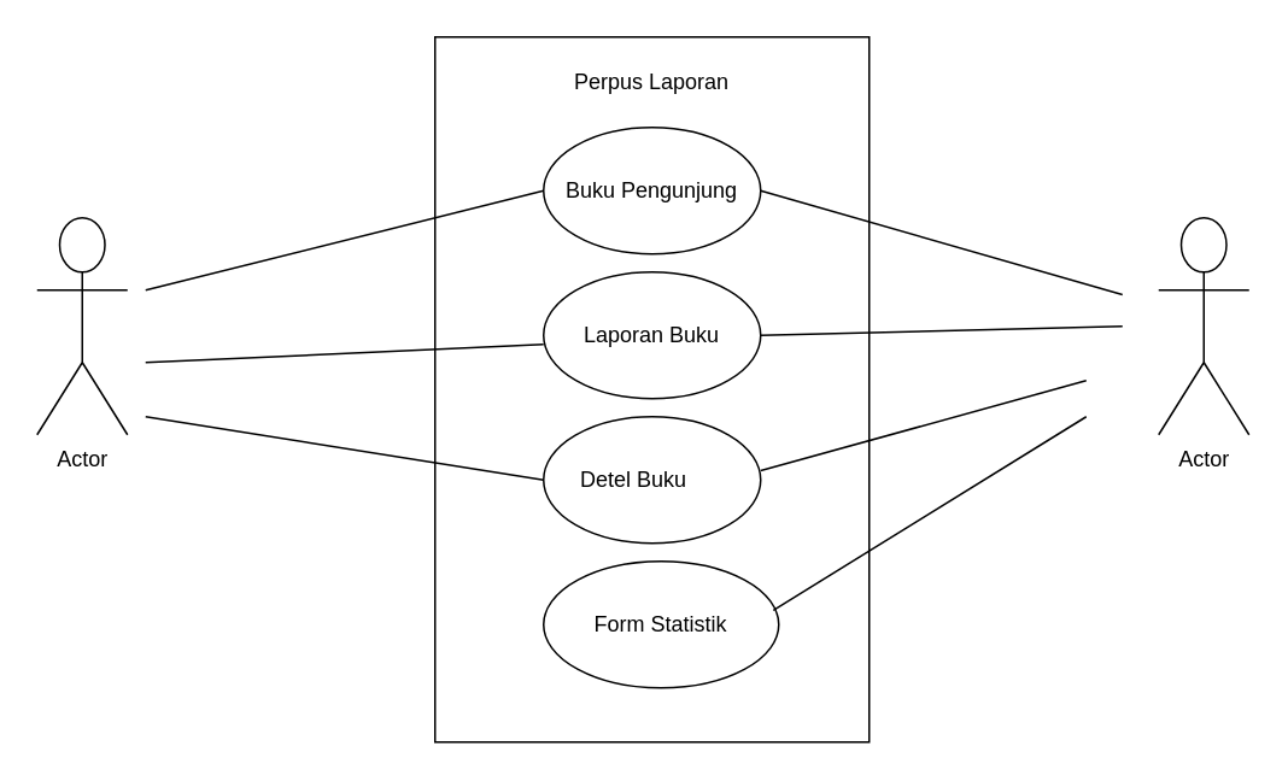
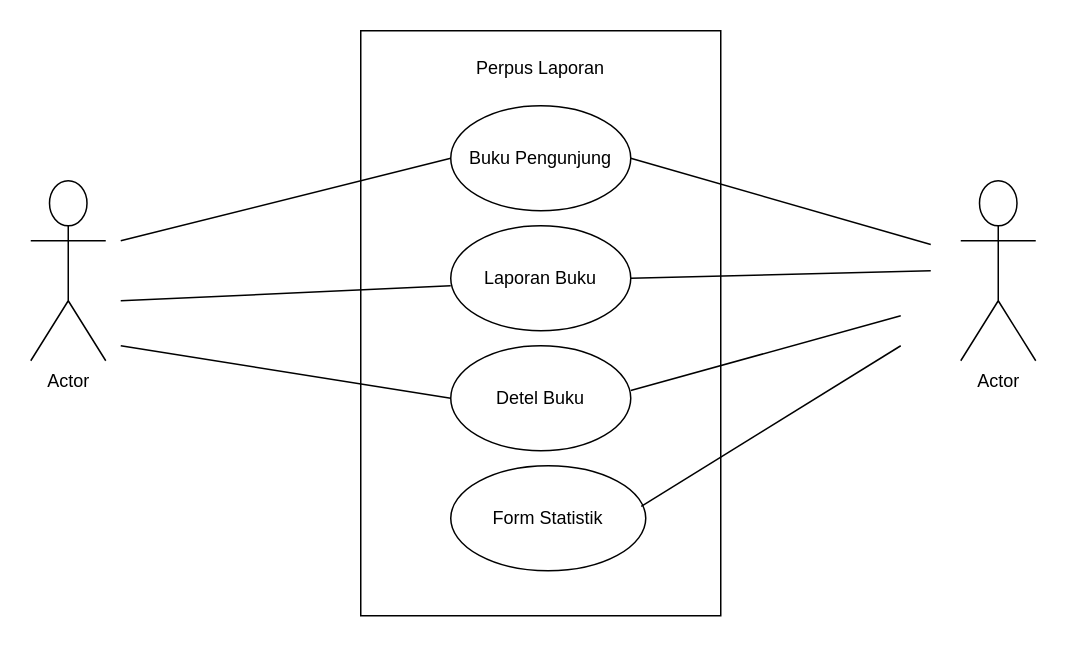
  <mxCell id="0" />
  <mxCell id="1" parent="0" />
  <mxCell id="2" value="" style="rounded=0;whiteSpace=wrap;html=1;" vertex="1" parent="1"><mxGeometry x="240" y="20" width="240" height="390" as="geometry" /></mxCell>
  <mxCell id="3" value="Actor" style="shape=umlActor;verticalLabelPosition=bottom;verticalAlign=top;html=1;outlineConnect=0;" vertex="1" parent="1"><mxGeometry x="20" y="120" width="50" height="120" as="geometry" /></mxCell>
  <mxCell id="4" value="Perpus Laporan" style="text;html=1;strokeColor=none;fillColor=none;align=center;verticalAlign=middle;whiteSpace=wrap;rounded=0;" vertex="1" parent="1"><mxGeometry x="305" y="30" width="110" height="30" as="geometry" /></mxCell>
  <mxCell id="5" value="" style="ellipse;whiteSpace=wrap;html=1;" vertex="1" parent="1"><mxGeometry x="300" y="70" width="120" height="70" as="geometry" /></mxCell>
  <mxCell id="6" value="Buku Pengunjung" style="text;html=1;strokeColor=none;fillColor=none;align=center;verticalAlign=middle;whiteSpace=wrap;rounded=0;" vertex="1" parent="1"><mxGeometry x="310" y="90" width="100" height="30" as="geometry" /></mxCell>
  <mxCell id="7" value="" style="ellipse;whiteSpace=wrap;html=1;" vertex="1" parent="1"><mxGeometry x="300" y="150" width="120" height="70" as="geometry" /></mxCell>
  <mxCell id="8" value="Laporan Buku" style="text;html=1;strokeColor=none;fillColor=none;align=center;verticalAlign=middle;whiteSpace=wrap;rounded=0;" vertex="1" parent="1"><mxGeometry x="315" y="170" width="90" height="30" as="geometry" /></mxCell>
  <mxCell id="9" value="" style="ellipse;whiteSpace=wrap;html=1;" vertex="1" parent="1"><mxGeometry x="300" y="230" width="120" height="70" as="geometry" /></mxCell>
- <mxCell id="10" value="Detel Buku" style="text;html=1;strokeColor=none;fillColor=none;align=center;verticalAlign=middle;whiteSpace=wrap;rounded=0;" vertex="1" parent="1"><mxGeometry x="315" y="250" width="70" height="30" as="geometry" /></mxCell>
+ <mxCell id="10" value="Detel Buku" style="text;html=1;strokeColor=none;fillColor=none;align=center;verticalAlign=middle;whiteSpace=wrap;rounded=0;" vertex="1" parent="1"><mxGeometry x="325" y="250" width="70" height="30" as="geometry" /></mxCell>
  <mxCell id="11" value="" style="ellipse;whiteSpace=wrap;html=1;" vertex="1" parent="1"><mxGeometry x="300" y="310" width="130" height="70" as="geometry" /></mxCell>
  <mxCell id="12" value="Form Statistik" style="text;html=1;strokeColor=none;fillColor=none;align=center;verticalAlign=middle;whiteSpace=wrap;rounded=0;" vertex="1" parent="1"><mxGeometry x="315" y="330" width="100" height="30" as="geometry" /></mxCell>
  <mxCell id="13" value="Actor" style="shape=umlActor;verticalLabelPosition=bottom;verticalAlign=top;html=1;outlineConnect=0;" vertex="1" parent="1"><mxGeometry x="640" y="120" width="50" height="120" as="geometry" /></mxCell>
  <mxCell id="14" value="" style="endArrow=none;html=1;rounded=0;entryX=0;entryY=0.5;entryDx=0;entryDy=0;" edge="1" parent="1" target="5"><mxGeometry width="50" height="50" relative="1" as="geometry"><mxPoint x="80" y="160" as="sourcePoint" /><mxPoint x="200" y="90" as="targetPoint" /></mxGeometry></mxCell>
  <mxCell id="15" value="" style="endArrow=none;html=1;rounded=0;exitX=1;exitY=0.5;exitDx=0;exitDy=0;" edge="1" parent="1" source="5"><mxGeometry width="50" height="50" relative="1" as="geometry"><mxPoint x="430" y="110" as="sourcePoint" /><mxPoint x="620" y="162.5" as="targetPoint" /></mxGeometry></mxCell>
  <mxCell id="16" value="" style="endArrow=none;html=1;rounded=0;entryX=0.25;entryY=0.436;entryDx=0;entryDy=0;entryPerimeter=0;" edge="1" parent="1" target="2"><mxGeometry width="50" height="50" relative="1" as="geometry"><mxPoint x="80" y="200" as="sourcePoint" /><mxPoint x="130" y="150" as="targetPoint" /></mxGeometry></mxCell>
  <mxCell id="17" value="" style="endArrow=none;html=1;rounded=0;exitX=1;exitY=0.5;exitDx=0;exitDy=0;" edge="1" parent="1" source="7"><mxGeometry width="50" height="50" relative="1" as="geometry"><mxPoint x="570" y="230" as="sourcePoint" /><mxPoint x="620" y="180" as="targetPoint" /></mxGeometry></mxCell>
  <mxCell id="18" value="" style="endArrow=none;html=1;rounded=0;exitX=0.75;exitY=0.615;exitDx=0;exitDy=0;exitPerimeter=0;" edge="1" parent="1" source="2"><mxGeometry width="50" height="50" relative="1" as="geometry"><mxPoint x="550" y="260" as="sourcePoint" /><mxPoint x="600" y="210" as="targetPoint" /></mxGeometry></mxCell>
  <mxCell id="19" value="" style="endArrow=none;html=1;rounded=0;entryX=0;entryY=0.5;entryDx=0;entryDy=0;" edge="1" parent="1" target="9"><mxGeometry width="50" height="50" relative="1" as="geometry"><mxPoint x="80" y="230" as="sourcePoint" /><mxPoint x="170" y="240" as="targetPoint" /></mxGeometry></mxCell>
  <mxCell id="20" value="" style="endArrow=none;html=1;rounded=0;exitX=0.977;exitY=0.386;exitDx=0;exitDy=0;exitPerimeter=0;" edge="1" parent="1" source="11"><mxGeometry width="50" height="50" relative="1" as="geometry"><mxPoint x="550" y="310" as="sourcePoint" /><mxPoint x="600" y="230" as="targetPoint" /></mxGeometry></mxCell>
